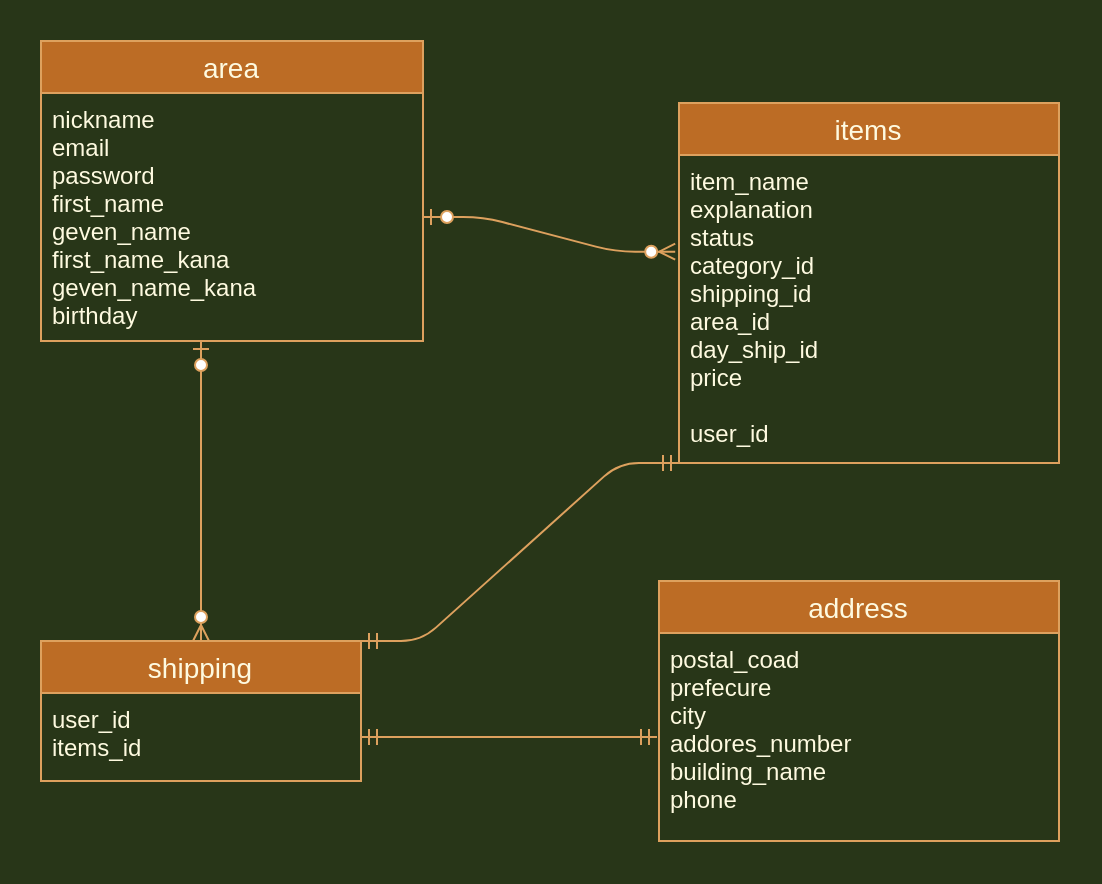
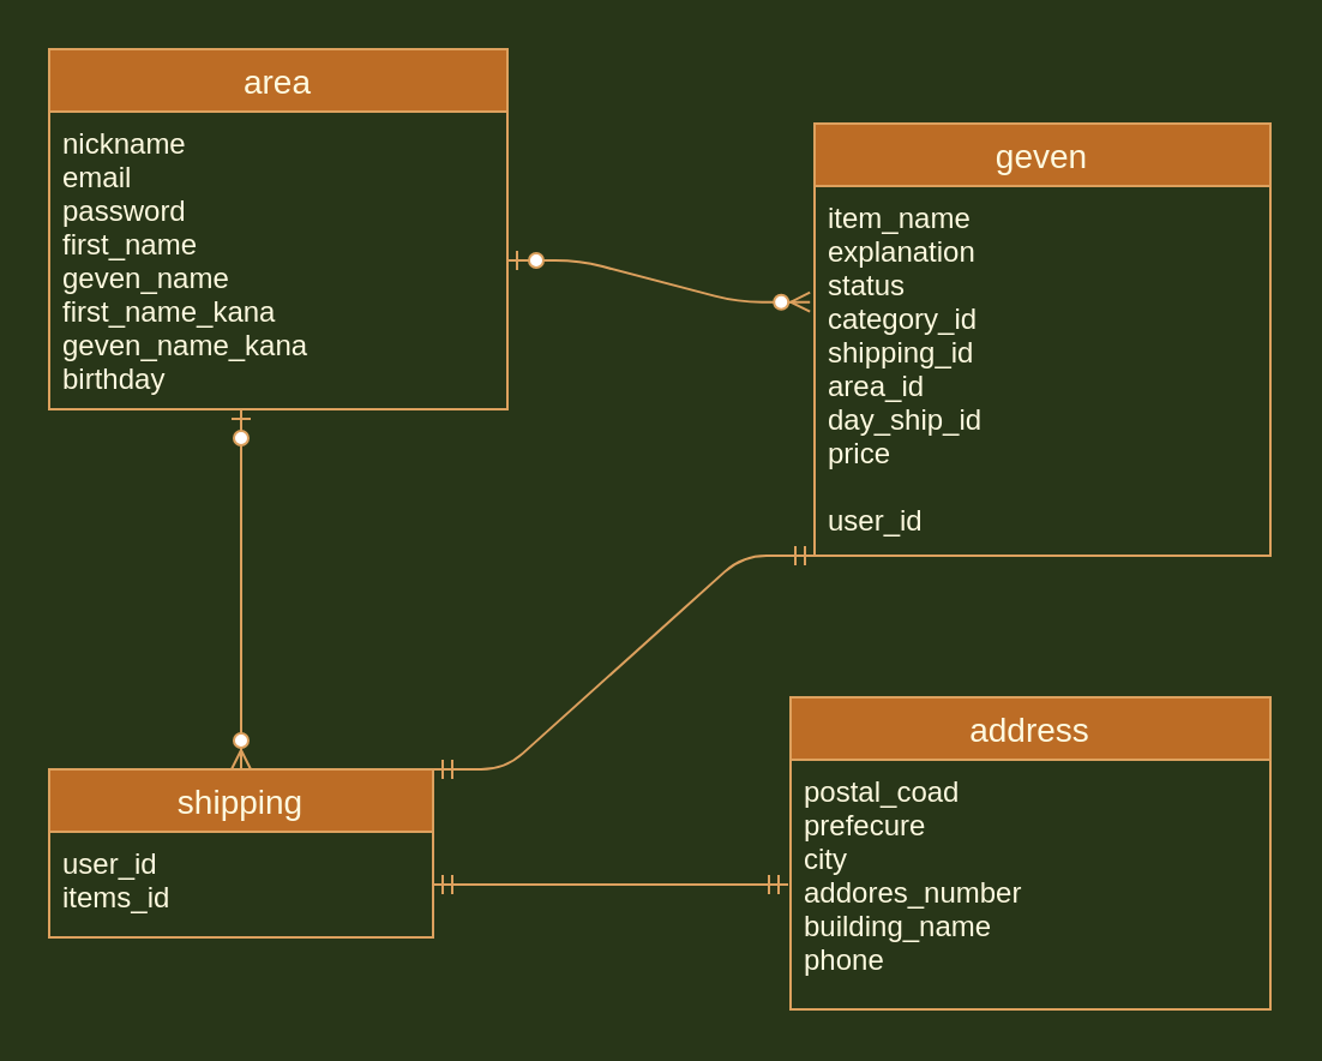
  <mxCell id="0" />
  <mxCell id="1" parent="0" />
- <mxCell id="2" value="items" style="swimlane;fontStyle=0;childLayout=stackLayout;horizontal=1;startSize=26;horizontalStack=0;resizeParent=1;resizeParentMax=0;resizeLast=0;collapsible=1;marginBottom=0;align=center;fontSize=14;fillColor=#BC6C25;strokeColor=#DDA15E;fontColor=#FEFAE0;" vertex="1" parent="1"><mxGeometry x="339" y="51" width="190" height="180" as="geometry" /></mxCell>
+ <mxCell id="2" value="geven" style="swimlane;fontStyle=0;childLayout=stackLayout;horizontal=1;startSize=26;horizontalStack=0;resizeParent=1;resizeParentMax=0;resizeLast=0;collapsible=1;marginBottom=0;align=center;fontSize=14;fillColor=#BC6C25;strokeColor=#DDA15E;fontColor=#FEFAE0;" vertex="1" parent="1"><mxGeometry x="339" y="51" width="190" height="180" as="geometry" /></mxCell>
  <mxCell id="3" value="item_name&#10;explanation&#10;status&#10;category_id&#10;shipping_id&#10;area_id&#10;day_ship_id&#10;price&#10;&#10;user_id" style="text;strokeColor=none;fillColor=none;spacingLeft=4;spacingRight=4;overflow=hidden;rotatable=0;points=[[0,0.5],[1,0.5]];portConstraint=eastwest;fontSize=12;fontColor=#FEFAE0;" vertex="1" parent="2"><mxGeometry y="26" width="190" height="154" as="geometry" /></mxCell>
  <mxCell id="4" style="edgeStyle=none;rounded=0;orthogonalLoop=1;jettySize=auto;html=1;exitX=0;exitY=0.5;exitDx=0;exitDy=0;startArrow=none;startFill=0;fontFamily=Helvetica;strokeColor=#DDA15E;fontColor=#FEFAE0;labelBackgroundColor=#283618;" edge="1" parent="2" source="3" target="3"><mxGeometry relative="1" as="geometry" /></mxCell>
  <mxCell id="5" value="shipping" style="swimlane;fontStyle=0;childLayout=stackLayout;horizontal=1;startSize=26;horizontalStack=0;resizeParent=1;resizeParentMax=0;resizeLast=0;collapsible=1;marginBottom=0;align=center;fontSize=14;fillColor=#BC6C25;strokeColor=#DDA15E;fontColor=#FEFAE0;" vertex="1" parent="1"><mxGeometry x="20" y="320" width="160" height="70" as="geometry" /></mxCell>
  <mxCell id="6" value="user_id&#10;items_id&#10;&#10;&#10;" style="text;strokeColor=none;fillColor=none;spacingLeft=4;spacingRight=4;overflow=hidden;rotatable=0;points=[[0,0.5],[1,0.5]];portConstraint=eastwest;fontSize=12;fontColor=#FEFAE0;" vertex="1" parent="5"><mxGeometry y="26" width="160" height="44" as="geometry" /></mxCell>
  <mxCell id="7" value="" style="edgeStyle=entityRelationEdgeStyle;fontSize=12;html=1;endArrow=ERmandOne;startArrow=ERmandOne;strokeColor=#DDA15E;fillColor=#BC6C25;exitX=1;exitY=0;exitDx=0;exitDy=0;fontColor=#FEFAE0;labelBackgroundColor=#283618;" edge="1" parent="1" source="5"><mxGeometry width="100" height="100" relative="1" as="geometry"><mxPoint x="189" y="320" as="sourcePoint" /><mxPoint x="339" y="231" as="targetPoint" /></mxGeometry></mxCell>
  <mxCell id="8" value="" style="fontSize=12;html=1;endArrow=ERmandOne;startArrow=ERmandOne;strokeColor=#DDA15E;fillColor=#BC6C25;exitX=1;exitY=0.5;exitDx=0;exitDy=0;fontColor=#FEFAE0;labelBackgroundColor=#283618;" edge="1" parent="1" source="6"><mxGeometry width="100" height="100" relative="1" as="geometry"><mxPoint x="169" y="530" as="sourcePoint" /><mxPoint x="328" y="368" as="targetPoint" /><Array as="points"><mxPoint x="309" y="368" /></Array></mxGeometry></mxCell>
  <mxCell id="9" value="" style="edgeStyle=entityRelationEdgeStyle;fontSize=12;html=1;endArrow=ERzeroToMany;startArrow=ERzeroToOne;strokeColor=#DDA15E;fillColor=#BC6C25;exitX=1;exitY=0.5;exitDx=0;exitDy=0;entryX=-0.01;entryY=0.314;entryDx=0;entryDy=0;entryPerimeter=0;fontColor=#FEFAE0;labelBackgroundColor=#283618;" edge="1" parent="1" source="12" target="3"><mxGeometry width="100" height="100" relative="1" as="geometry"><mxPoint x="199" y="280" as="sourcePoint" /><mxPoint x="339" y="140" as="targetPoint" /></mxGeometry></mxCell>
  <mxCell id="10" value="" style="fontSize=12;html=1;endArrow=ERzeroToMany;startArrow=ERzeroToOne;strokeColor=#DDA15E;fillColor=#BC6C25;entryX=0.5;entryY=0;entryDx=0;entryDy=0;fontColor=#FEFAE0;labelBackgroundColor=#283618;" edge="1" parent="1" target="5"><mxGeometry width="100" height="100" relative="1" as="geometry"><mxPoint x="100" y="170" as="sourcePoint" /><mxPoint x="99" y="310" as="targetPoint" /></mxGeometry></mxCell>
  <mxCell id="11" value="area" style="swimlane;fontStyle=0;childLayout=stackLayout;horizontal=1;startSize=26;horizontalStack=0;resizeParent=1;resizeParentMax=0;resizeLast=0;collapsible=1;marginBottom=0;align=center;fontSize=14;fillColor=#BC6C25;strokeColor=#DDA15E;fontColor=#FEFAE0;" vertex="1" parent="1"><mxGeometry x="20" y="20" width="191" height="150" as="geometry" /></mxCell>
  <mxCell id="12" value="nickname&#10;email&#10;password&#10;first_name&#10;geven_name&#10;first_name_kana&#10;geven_name_kana&#10;birthday" style="text;strokeColor=none;fillColor=none;spacingLeft=4;spacingRight=4;overflow=hidden;rotatable=0;points=[[0,0.5],[1,0.5]];portConstraint=eastwest;fontSize=12;fontFamily=Helvetica;fontColor=#FEFAE0;" vertex="1" parent="11"><mxGeometry y="26" width="191" height="124" as="geometry" /></mxCell>
  <mxCell id="13" value="address" style="swimlane;fontStyle=0;childLayout=stackLayout;horizontal=1;startSize=26;horizontalStack=0;resizeParent=1;resizeParentMax=0;resizeLast=0;collapsible=1;marginBottom=0;align=center;fontSize=14;fillColor=#BC6C25;strokeColor=#DDA15E;fontColor=#FEFAE0;" vertex="1" parent="1"><mxGeometry x="329" y="290" width="200" height="130" as="geometry" /></mxCell>
  <mxCell id="14" value="postal_coad&#10;prefecure&#10;city&#10;addores_number&#10;building_name&#10;phone&#10;" style="text;strokeColor=none;fillColor=none;spacingLeft=4;spacingRight=4;overflow=hidden;rotatable=0;points=[[0,0.5],[1,0.5]];portConstraint=eastwest;fontSize=12;fontColor=#FEFAE0;" vertex="1" parent="13"><mxGeometry y="26" width="200" height="104" as="geometry" /></mxCell>
